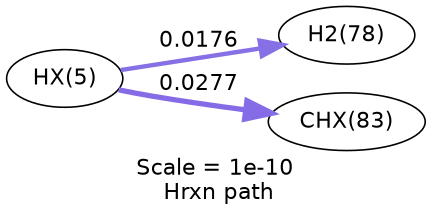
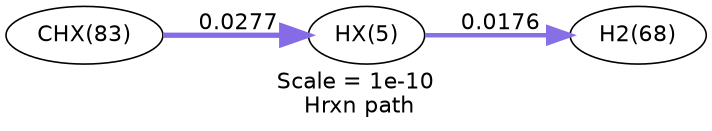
  digraph {
    fontname=Helvetica
    label="Scale = 1e-10\l Hrxn path"
    rankdir=LR
    node [fontname=Helvetica]
    edge [fontname=Helvetica]
    n1 [label="HX(5)"]
-   n2 [label="H2(78)"]
+   n2 [label="H2(68)"]
    n3 [label="CHX(83)"]
    n1 -> n2 [arrowsize=1.38 color="0.7, 0.514, 0.9" label=" 0.0176" style="setlinewidth(2.75)"]
-   n1 -> n3 [arrowsize=1.65 color="0.7, 0.528, 0.9" label=" 0.0277" style="setlinewidth(3.29)"]
+   n3 -> n1 [arrowsize=1.65 color="0.7, 0.528, 0.9" label=" 0.0277" style="setlinewidth(3.29)"]
  }
